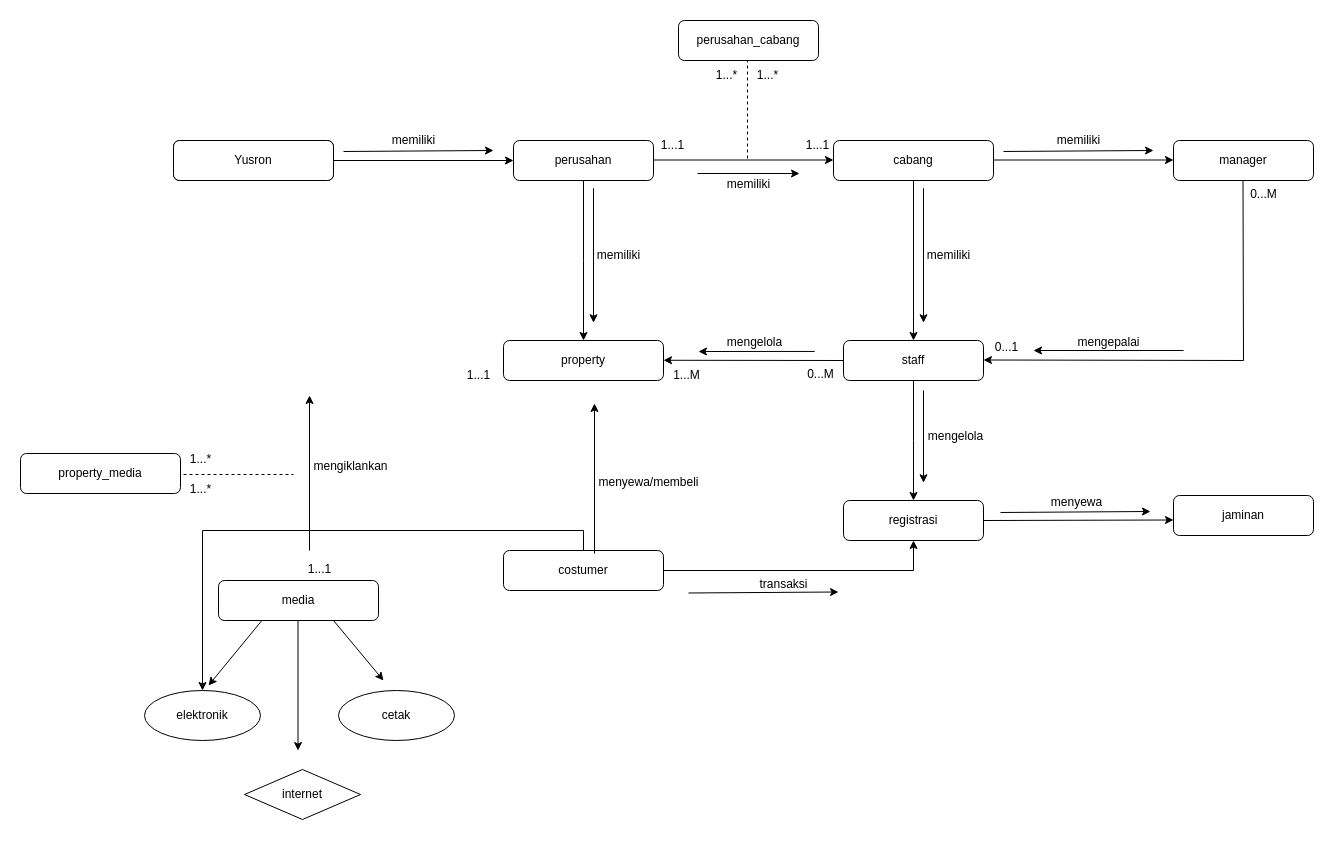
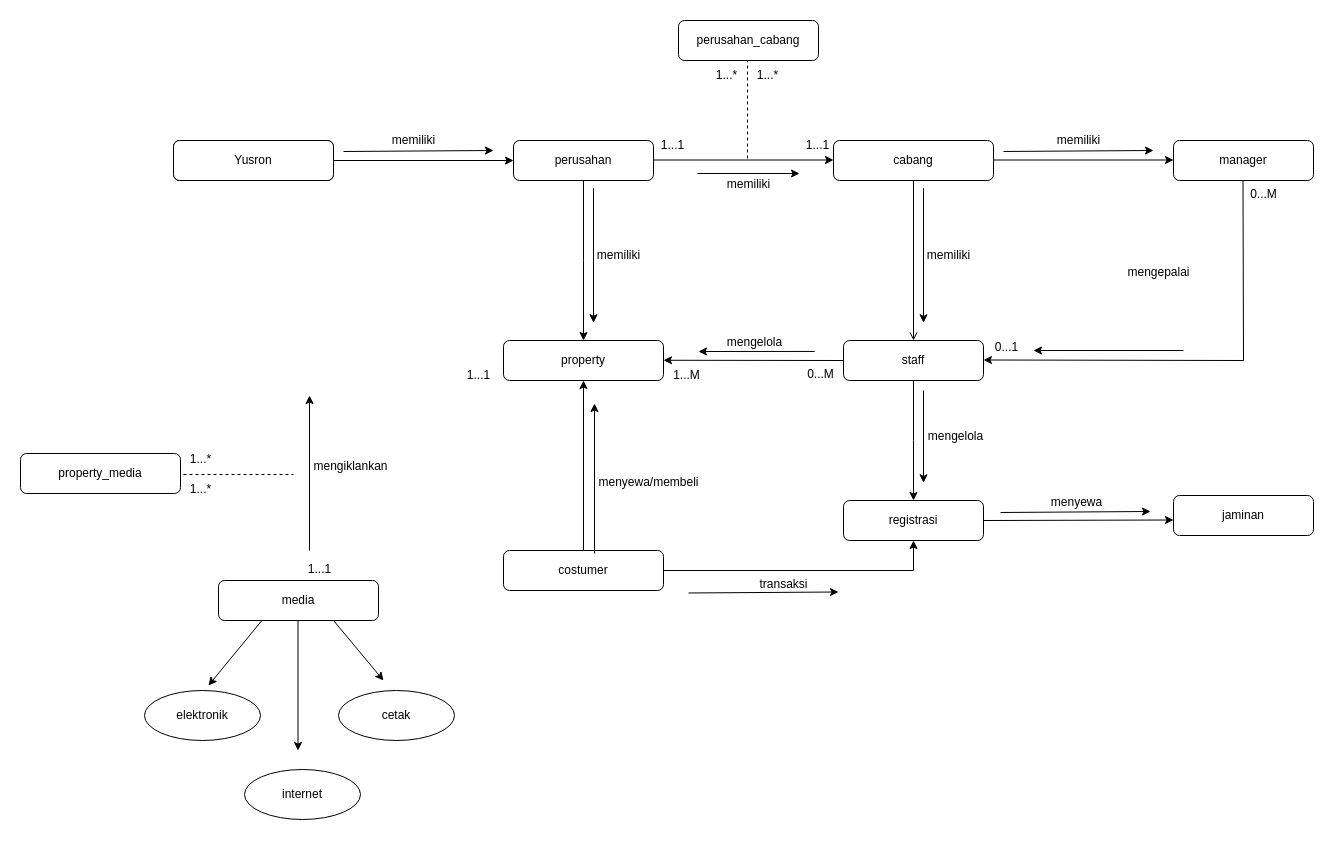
  <mxCell id="0" />
  <mxCell id="1" parent="0" />
  <mxCell id="2" value="" style="endArrow=classic;html=1;rounded=0;" parent="1" edge="1"><mxGeometry width="50" height="50" relative="1" as="geometry"><mxPoint x="263" y="618" as="sourcePoint" /><mxPoint x="208" y="685" as="targetPoint" /></mxGeometry></mxCell>
  <mxCell id="3" value="Yusron" style="rounded=1;whiteSpace=wrap;html=1;strokeColor=#000000;" parent="1" vertex="1"><mxGeometry x="173" y="140" width="160" height="40" as="geometry" /></mxCell>
  <mxCell id="4" value="" style="endArrow=classic;html=1;rounded=0;exitX=0.429;exitY=1.033;exitDx=0;exitDy=0;exitPerimeter=0;" parent="1" edge="1"><mxGeometry width="50" height="50" relative="1" as="geometry"><mxPoint x="343" y="150.99" as="sourcePoint" /><mxPoint x="493" y="150" as="targetPoint" /></mxGeometry></mxCell>
  <mxCell id="5" style="edgeStyle=orthogonalEdgeStyle;rounded=0;orthogonalLoop=1;jettySize=auto;html=1;exitX=1;exitY=0.5;exitDx=0;exitDy=0;entryX=0;entryY=0.5;entryDx=0;entryDy=0;" parent="1" source="6" target="10" edge="1"><mxGeometry relative="1" as="geometry" /></mxCell>
  <mxCell id="6" value="Yusron" style="rounded=1;whiteSpace=wrap;html=1;strokeColor=#000000;" parent="1" vertex="1"><mxGeometry x="173" y="140" width="160" height="40" as="geometry" /></mxCell>
- <mxCell id="7" style="edgeStyle=orthogonalEdgeStyle;rounded=0;orthogonalLoop=1;jettySize=auto;html=1;exitX=0.5;exitY=1;exitDx=0;exitDy=0;entryX=0.5;entryY=0;entryDx=0;entryDy=0;" parent="1" source="8" target="18" edge="1"><mxGeometry relative="1" as="geometry"><mxPoint x="913" y="330" as="targetPoint" /></mxGeometry></mxCell>
+ <mxCell id="7" style="edgeStyle=orthogonalEdgeStyle;rounded=0;orthogonalLoop=1;jettySize=auto;html=1;exitX=0.5;exitY=1;exitDx=0;exitDy=0;entryX=0.5;entryY=0;entryDx=0;entryDy=0;endArrow=open;" parent="1" source="8" target="18" edge="1"><mxGeometry relative="1" as="geometry"><mxPoint x="913" y="330" as="targetPoint" /></mxGeometry></mxCell>
  <mxCell id="8" value="cabang" style="rounded=1;whiteSpace=wrap;html=1;strokeColor=#000000;" parent="1" vertex="1"><mxGeometry x="833" y="140" width="160" height="40" as="geometry" /></mxCell>
  <mxCell id="9" style="edgeStyle=orthogonalEdgeStyle;rounded=0;orthogonalLoop=1;jettySize=auto;html=1;exitX=0.5;exitY=1;exitDx=0;exitDy=0;" parent="1" source="10" edge="1"><mxGeometry relative="1" as="geometry"><mxPoint x="583" y="340" as="targetPoint" /></mxGeometry></mxCell>
  <mxCell id="10" value="perusahan" style="rounded=1;whiteSpace=wrap;html=1;" parent="1" vertex="1"><mxGeometry x="513" y="140" width="140" height="40" as="geometry" /></mxCell>
  <mxCell id="11" value="memiliki" style="text;html=1;align=center;verticalAlign=middle;resizable=0;points=[];autosize=1;strokeColor=none;fillColor=none;" parent="1" vertex="1"><mxGeometry x="378" y="125" width="70" height="30" as="geometry" /></mxCell>
  <mxCell id="12" value="property" style="rounded=1;whiteSpace=wrap;html=1;strokeColor=#000000;" parent="1" vertex="1"><mxGeometry x="503" y="340" width="160" height="40" as="geometry" /></mxCell>
  <mxCell id="13" value="memiliki" style="text;html=1;align=center;verticalAlign=middle;resizable=0;points=[];autosize=1;strokeColor=none;fillColor=none;" parent="1" vertex="1"><mxGeometry x="583" y="240" width="70" height="30" as="geometry" /></mxCell>
  <mxCell id="14" style="edgeStyle=orthogonalEdgeStyle;rounded=0;orthogonalLoop=1;jettySize=auto;html=1;exitX=1;exitY=0.5;exitDx=0;exitDy=0;entryX=0;entryY=0.5;entryDx=0;entryDy=0;" parent="1" edge="1"><mxGeometry relative="1" as="geometry"><mxPoint x="653" y="159.5" as="sourcePoint" /><mxPoint x="833" y="159.5" as="targetPoint" /></mxGeometry></mxCell>
  <mxCell id="15" value="memiliki" style="text;html=1;align=center;verticalAlign=middle;resizable=0;points=[];autosize=1;strokeColor=none;fillColor=none;" parent="1" vertex="1"><mxGeometry x="713" y="169" width="70" height="30" as="geometry" /></mxCell>
  <mxCell id="16" value="" style="endArrow=classic;html=1;rounded=0;" parent="1" edge="1"><mxGeometry width="50" height="50" relative="1" as="geometry"><mxPoint x="697" y="173" as="sourcePoint" /><mxPoint x="799" y="173" as="targetPoint" /></mxGeometry></mxCell>
  <mxCell id="17" style="edgeStyle=orthogonalEdgeStyle;rounded=0;orthogonalLoop=1;jettySize=auto;html=1;exitX=0.5;exitY=1;exitDx=0;exitDy=0;" parent="1" source="18" edge="1"><mxGeometry relative="1" as="geometry"><mxPoint x="913" y="500" as="targetPoint" /></mxGeometry></mxCell>
  <mxCell id="18" value="staff" style="rounded=1;whiteSpace=wrap;html=1;" parent="1" vertex="1"><mxGeometry x="843" y="340" width="140" height="40" as="geometry" /></mxCell>
  <mxCell id="19" value="memiliki" style="text;html=1;align=center;verticalAlign=middle;resizable=0;points=[];autosize=1;strokeColor=none;fillColor=none;" parent="1" vertex="1"><mxGeometry x="913" y="240" width="70" height="30" as="geometry" /></mxCell>
  <mxCell id="20" value="manager" style="rounded=1;whiteSpace=wrap;html=1;" parent="1" vertex="1"><mxGeometry x="1173" y="140" width="140" height="40" as="geometry" /></mxCell>
  <mxCell id="21" style="edgeStyle=orthogonalEdgeStyle;rounded=0;orthogonalLoop=1;jettySize=auto;html=1;exitX=1;exitY=0.5;exitDx=0;exitDy=0;entryX=0;entryY=0.5;entryDx=0;entryDy=0;" parent="1" edge="1"><mxGeometry relative="1" as="geometry"><mxPoint x="993" y="159.5" as="sourcePoint" /><mxPoint x="1173" y="159.5" as="targetPoint" /></mxGeometry></mxCell>
  <mxCell id="22" value="" style="endArrow=classic;html=1;rounded=0;exitX=0.429;exitY=1.033;exitDx=0;exitDy=0;exitPerimeter=0;" parent="1" edge="1"><mxGeometry width="50" height="50" relative="1" as="geometry"><mxPoint x="593" y="187.75" as="sourcePoint" /><mxPoint x="593" y="322.26" as="targetPoint" /></mxGeometry></mxCell>
  <mxCell id="23" value="" style="endArrow=classic;html=1;rounded=0;exitX=0.429;exitY=1.033;exitDx=0;exitDy=0;exitPerimeter=0;" parent="1" edge="1"><mxGeometry width="50" height="50" relative="1" as="geometry"><mxPoint x="923" y="187.74" as="sourcePoint" /><mxPoint x="923" y="322.25" as="targetPoint" /></mxGeometry></mxCell>
  <mxCell id="24" value="" style="endArrow=classic;html=1;rounded=0;exitX=0.429;exitY=1.033;exitDx=0;exitDy=0;exitPerimeter=0;" parent="1" edge="1"><mxGeometry width="50" height="50" relative="1" as="geometry"><mxPoint x="1003" y="150.99" as="sourcePoint" /><mxPoint x="1153" y="150" as="targetPoint" /></mxGeometry></mxCell>
  <mxCell id="25" value="memiliki" style="text;html=1;align=center;verticalAlign=middle;resizable=0;points=[];autosize=1;strokeColor=none;fillColor=none;" parent="1" vertex="1"><mxGeometry x="1043" y="125" width="70" height="30" as="geometry" /></mxCell>
  <mxCell id="26" value="" style="endArrow=classic;html=1;rounded=0;" parent="1" edge="1"><mxGeometry width="50" height="50" relative="1" as="geometry"><mxPoint x="1243" y="360" as="sourcePoint" /><mxPoint x="983" y="359.5" as="targetPoint" /></mxGeometry></mxCell>
  <mxCell id="27" value="" style="endArrow=none;html=1;rounded=0;" parent="1" edge="1"><mxGeometry width="50" height="50" relative="1" as="geometry"><mxPoint x="1243" y="360" as="sourcePoint" /><mxPoint x="1242.5" y="180" as="targetPoint" /></mxGeometry></mxCell>
- <mxCell id="28" value="mengepalai" style="text;html=1;align=center;verticalAlign=middle;resizable=0;points=[];autosize=1;strokeColor=none;fillColor=none;" parent="1" vertex="1"><mxGeometry x="1063" y="327" width="90" height="30" as="geometry" /></mxCell>
+ <mxCell id="28" value="mengepalai" style="text;html=1;align=center;verticalAlign=middle;resizable=0;points=[];autosize=1;strokeColor=none;fillColor=none;" parent="1" vertex="1"><mxGeometry x="1113" y="257" width="90" height="30" as="geometry" /></mxCell>
  <mxCell id="29" value="" style="endArrow=classic;html=1;rounded=0;" parent="1" edge="1"><mxGeometry width="50" height="50" relative="1" as="geometry"><mxPoint x="843" y="360" as="sourcePoint" /><mxPoint x="663" y="359.76" as="targetPoint" /></mxGeometry></mxCell>
  <mxCell id="30" value="" style="endArrow=classic;html=1;rounded=0;exitX=1.065;exitY=0.798;exitDx=0;exitDy=0;exitPerimeter=0;" parent="1" edge="1"><mxGeometry width="50" height="50" relative="1" as="geometry"><mxPoint x="814.2" y="350.94" as="sourcePoint" /><mxPoint x="698" y="351" as="targetPoint" /></mxGeometry></mxCell>
  <mxCell id="31" value="mengelola" style="text;html=1;align=center;verticalAlign=middle;resizable=0;points=[];autosize=1;strokeColor=none;fillColor=none;" parent="1" vertex="1"><mxGeometry x="714" y="327" width="80" height="30" as="geometry" /></mxCell>
  <mxCell id="32" value="" style="endArrow=classic;html=1;rounded=0;" parent="1" edge="1"><mxGeometry width="50" height="50" relative="1" as="geometry"><mxPoint x="1183" y="350" as="sourcePoint" /><mxPoint x="1033" y="350" as="targetPoint" /></mxGeometry></mxCell>
  <mxCell id="33" style="edgeStyle=orthogonalEdgeStyle;rounded=0;orthogonalLoop=1;jettySize=auto;html=1;exitX=1;exitY=0.5;exitDx=0;exitDy=0;entryX=0.5;entryY=1;entryDx=0;entryDy=0;" parent="1" source="35" target="37" edge="1"><mxGeometry relative="1" as="geometry"><mxPoint x="913" y="550" as="targetPoint" /></mxGeometry></mxCell>
- <mxCell id="34" style="edgeStyle=orthogonalEdgeStyle;rounded=0;orthogonalLoop=1;jettySize=auto;html=1;exitX=0.5;exitY=0;exitDx=0;exitDy=0;" parent="1" source="35" target="54" edge="1"><mxGeometry relative="1" as="geometry" /></mxCell>
+ <mxCell id="34" style="edgeStyle=orthogonalEdgeStyle;rounded=0;orthogonalLoop=1;jettySize=auto;html=1;exitX=0.5;exitY=0;exitDx=0;exitDy=0;entryX=0.5;entryY=1;entryDx=0;entryDy=0;" parent="1" source="35" target="12" edge="1"><mxGeometry relative="1" as="geometry" /></mxCell>
  <mxCell id="35" value="costumer" style="rounded=1;whiteSpace=wrap;html=1;strokeColor=#000000;" parent="1" vertex="1"><mxGeometry x="503" y="550" width="160" height="40" as="geometry" /></mxCell>
  <mxCell id="36" value="menyewa/membeli" style="text;html=1;align=center;verticalAlign=middle;resizable=0;points=[];autosize=1;strokeColor=none;fillColor=none;" parent="1" vertex="1"><mxGeometry x="588" y="467" width="120" height="30" as="geometry" /></mxCell>
  <mxCell id="37" value="registrasi" style="rounded=1;whiteSpace=wrap;html=1;" parent="1" vertex="1"><mxGeometry x="843" y="500" width="140" height="40" as="geometry" /></mxCell>
  <mxCell id="38" value="" style="endArrow=classic;html=1;rounded=0;" parent="1" edge="1"><mxGeometry width="50" height="50" relative="1" as="geometry"><mxPoint x="923" y="390" as="sourcePoint" /><mxPoint x="923" y="482.25" as="targetPoint" /></mxGeometry></mxCell>
  <mxCell id="39" value="mengelola" style="text;html=1;align=center;verticalAlign=middle;resizable=0;points=[];autosize=1;strokeColor=none;fillColor=none;" parent="1" vertex="1"><mxGeometry x="915" y="421" width="80" height="30" as="geometry" /></mxCell>
  <mxCell id="40" value="transaksi" style="text;html=1;align=center;verticalAlign=middle;resizable=0;points=[];autosize=1;strokeColor=none;fillColor=none;" parent="1" vertex="1"><mxGeometry x="748" y="569" width="70" height="30" as="geometry" /></mxCell>
  <mxCell id="41" value="" style="endArrow=classic;html=1;rounded=0;exitX=0.429;exitY=1.033;exitDx=0;exitDy=0;exitPerimeter=0;" parent="1" edge="1"><mxGeometry width="50" height="50" relative="1" as="geometry"><mxPoint x="688" y="592.49" as="sourcePoint" /><mxPoint x="838" y="591.5" as="targetPoint" /></mxGeometry></mxCell>
  <mxCell id="42" value="jaminan" style="rounded=1;whiteSpace=wrap;html=1;" parent="1" vertex="1"><mxGeometry x="1173" y="495" width="140" height="40" as="geometry" /></mxCell>
  <mxCell id="43" style="edgeStyle=orthogonalEdgeStyle;rounded=0;orthogonalLoop=1;jettySize=auto;html=1;exitX=1;exitY=0.5;exitDx=0;exitDy=0;entryX=0;entryY=0.5;entryDx=0;entryDy=0;" parent="1" source="37" edge="1"><mxGeometry relative="1" as="geometry"><mxPoint x="993" y="519.5" as="sourcePoint" /><mxPoint x="1173" y="519.5" as="targetPoint" /></mxGeometry></mxCell>
  <mxCell id="44" value="" style="endArrow=classic;html=1;rounded=0;exitX=0.429;exitY=1.033;exitDx=0;exitDy=0;exitPerimeter=0;" parent="1" edge="1"><mxGeometry width="50" height="50" relative="1" as="geometry"><mxPoint x="1000" y="511.99" as="sourcePoint" /><mxPoint x="1150" y="511" as="targetPoint" /></mxGeometry></mxCell>
  <mxCell id="45" value="menyewa" style="text;html=1;align=center;verticalAlign=middle;resizable=0;points=[];autosize=1;strokeColor=none;fillColor=none;" parent="1" vertex="1"><mxGeometry x="1041" y="487" width="70" height="30" as="geometry" /></mxCell>
  <mxCell id="46" value="media" style="rounded=1;whiteSpace=wrap;html=1;strokeColor=#000000;" parent="1" vertex="1"><mxGeometry x="218" y="580" width="160" height="40" as="geometry" /></mxCell>
  <mxCell id="47" value="" style="endArrow=classic;html=1;rounded=0;" parent="1" edge="1"><mxGeometry width="50" height="50" relative="1" as="geometry"><mxPoint x="309" y="550" as="sourcePoint" /><mxPoint x="309" y="395" as="targetPoint" /></mxGeometry></mxCell>
  <mxCell id="48" value="mengiklankan" style="text;html=1;align=center;verticalAlign=middle;resizable=0;points=[];autosize=1;strokeColor=none;fillColor=none;" parent="1" vertex="1"><mxGeometry x="300" y="451" width="100" height="30" as="geometry" /></mxCell>
  <mxCell id="49" value="" style="endArrow=classic;html=1;rounded=0;" parent="1" edge="1"><mxGeometry width="50" height="50" relative="1" as="geometry"><mxPoint x="594" y="553" as="sourcePoint" /><mxPoint x="594" y="403" as="targetPoint" /></mxGeometry></mxCell>
  <mxCell id="50" value="" style="endArrow=classic;html=1;rounded=0;" parent="1" edge="1"><mxGeometry width="50" height="50" relative="1" as="geometry"><mxPoint x="297.5" y="620" as="sourcePoint" /><mxPoint x="297.5" y="750" as="targetPoint" /></mxGeometry></mxCell>
  <mxCell id="51" value="cetak" style="ellipse;whiteSpace=wrap;html=1;" parent="1" vertex="1"><mxGeometry x="338" y="690" width="116" height="50" as="geometry" /></mxCell>
  <mxCell id="52" value="" style="endArrow=classic;html=1;rounded=0;" parent="1" edge="1"><mxGeometry width="50" height="50" relative="1" as="geometry"><mxPoint x="333" y="620" as="sourcePoint" /><mxPoint x="383" y="680" as="targetPoint" /></mxGeometry></mxCell>
- <mxCell id="53" value="internet" style="rhombus;whiteSpace=wrap;html=1;" parent="1" vertex="1"><mxGeometry x="244" y="769" width="116" height="50" as="geometry" /></mxCell>
+ <mxCell id="53" value="internet" style="ellipse;whiteSpace=wrap;html=1;" parent="1" vertex="1"><mxGeometry x="244" y="769" width="116" height="50" as="geometry" /></mxCell>
  <mxCell id="54" value="elektronik" style="ellipse;whiteSpace=wrap;html=1;" parent="1" vertex="1"><mxGeometry x="144" y="690" width="116" height="50" as="geometry" /></mxCell>
  <mxCell id="55" value="1...1" style="text;html=1;align=center;verticalAlign=middle;resizable=0;points=[];autosize=1;strokeColor=none;fillColor=none;" vertex="1" parent="1"><mxGeometry x="294" y="554" width="50" height="30" as="geometry" /></mxCell>
  <mxCell id="56" value="1...1" style="text;html=1;align=center;verticalAlign=middle;resizable=0;points=[];autosize=1;strokeColor=none;fillColor=none;" vertex="1" parent="1"><mxGeometry x="453" y="360" width="50" height="30" as="geometry" /></mxCell>
  <mxCell id="57" value="" style="endArrow=none;dashed=1;html=1;rounded=0;" edge="1" parent="1"><mxGeometry width="50" height="50" relative="1" as="geometry"><mxPoint x="183" y="474" as="sourcePoint" /><mxPoint x="293" y="474" as="targetPoint" /></mxGeometry></mxCell>
  <mxCell id="58" value="property_media" style="rounded=1;whiteSpace=wrap;html=1;strokeColor=#000000;" vertex="1" parent="1"><mxGeometry x="20" y="453" width="160" height="40" as="geometry" /></mxCell>
  <mxCell id="59" value="0...M" style="text;html=1;align=center;verticalAlign=middle;resizable=0;points=[];autosize=1;strokeColor=none;fillColor=none;" vertex="1" parent="1"><mxGeometry x="1238" y="179" width="50" height="30" as="geometry" /></mxCell>
  <mxCell id="60" value="0...1" style="text;html=1;align=center;verticalAlign=middle;resizable=0;points=[];autosize=1;strokeColor=none;fillColor=none;" vertex="1" parent="1"><mxGeometry x="981" y="332" width="50" height="30" as="geometry" /></mxCell>
  <mxCell id="61" value="1...M" style="text;html=1;align=center;verticalAlign=middle;resizable=0;points=[];autosize=1;strokeColor=none;fillColor=none;" vertex="1" parent="1"><mxGeometry x="661" y="360" width="50" height="30" as="geometry" /></mxCell>
  <mxCell id="62" value="0...M" style="text;html=1;align=center;verticalAlign=middle;resizable=0;points=[];autosize=1;strokeColor=none;fillColor=none;" vertex="1" parent="1"><mxGeometry x="795" y="359" width="50" height="30" as="geometry" /></mxCell>
  <mxCell id="63" value="1...1" style="text;html=1;align=center;verticalAlign=middle;resizable=0;points=[];autosize=1;strokeColor=none;fillColor=none;" vertex="1" parent="1"><mxGeometry x="647" y="130" width="50" height="30" as="geometry" /></mxCell>
  <mxCell id="64" value="1...1" style="text;html=1;align=center;verticalAlign=middle;resizable=0;points=[];autosize=1;strokeColor=none;fillColor=none;" vertex="1" parent="1"><mxGeometry x="792" y="130" width="50" height="30" as="geometry" /></mxCell>
  <mxCell id="65" value="" style="endArrow=none;dashed=1;html=1;rounded=0;" edge="1" parent="1"><mxGeometry width="50" height="50" relative="1" as="geometry"><mxPoint x="747" y="158" as="sourcePoint" /><mxPoint x="747" y="60" as="targetPoint" /></mxGeometry></mxCell>
  <mxCell id="66" value="perusahan_cabang" style="rounded=1;whiteSpace=wrap;html=1;" vertex="1" parent="1"><mxGeometry x="678" y="20" width="140" height="40" as="geometry" /></mxCell>
  <mxCell id="67" value="1...*" style="text;html=1;align=center;verticalAlign=middle;resizable=0;points=[];autosize=1;strokeColor=none;fillColor=none;" vertex="1" parent="1"><mxGeometry x="706" y="60" width="40" height="30" as="geometry" /></mxCell>
  <mxCell id="68" value="1...*" style="text;html=1;align=center;verticalAlign=middle;resizable=0;points=[];autosize=1;strokeColor=none;fillColor=none;" vertex="1" parent="1"><mxGeometry x="747" y="60" width="40" height="30" as="geometry" /></mxCell>
  <mxCell id="69" value="1...*" style="text;html=1;align=center;verticalAlign=middle;resizable=0;points=[];autosize=1;strokeColor=none;fillColor=none;" vertex="1" parent="1"><mxGeometry x="180" y="444" width="40" height="30" as="geometry" /></mxCell>
  <mxCell id="70" value="1...*" style="text;html=1;align=center;verticalAlign=middle;resizable=0;points=[];autosize=1;strokeColor=none;fillColor=none;" vertex="1" parent="1"><mxGeometry x="180" y="474" width="40" height="30" as="geometry" /></mxCell>
